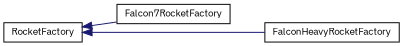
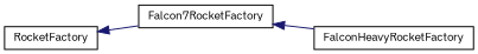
  digraph {
    fontname="IBM Plex Sans"
    rankdir=LR
    node [color=black fillcolor=white fontname="IBM Plex Sans" fontsize=10 shape=record style=filled]
    edge [color=midnightblue dir=back fontname="IBM Plex Sans" fontsize=10 labelfontname=Helvetica labelfontsize=10 style=solid]
    n1 [height=0.2 label=RocketFactory width=0.4]
    n2 [height=0.2 label=Falcon7RocketFactory width=0.4]
    n3 [height=0.2 label=FalconHeavyRocketFactory width=0.4]
    n1 -> n2
-   n1 -> n3
+   n2 -> n3
  }
